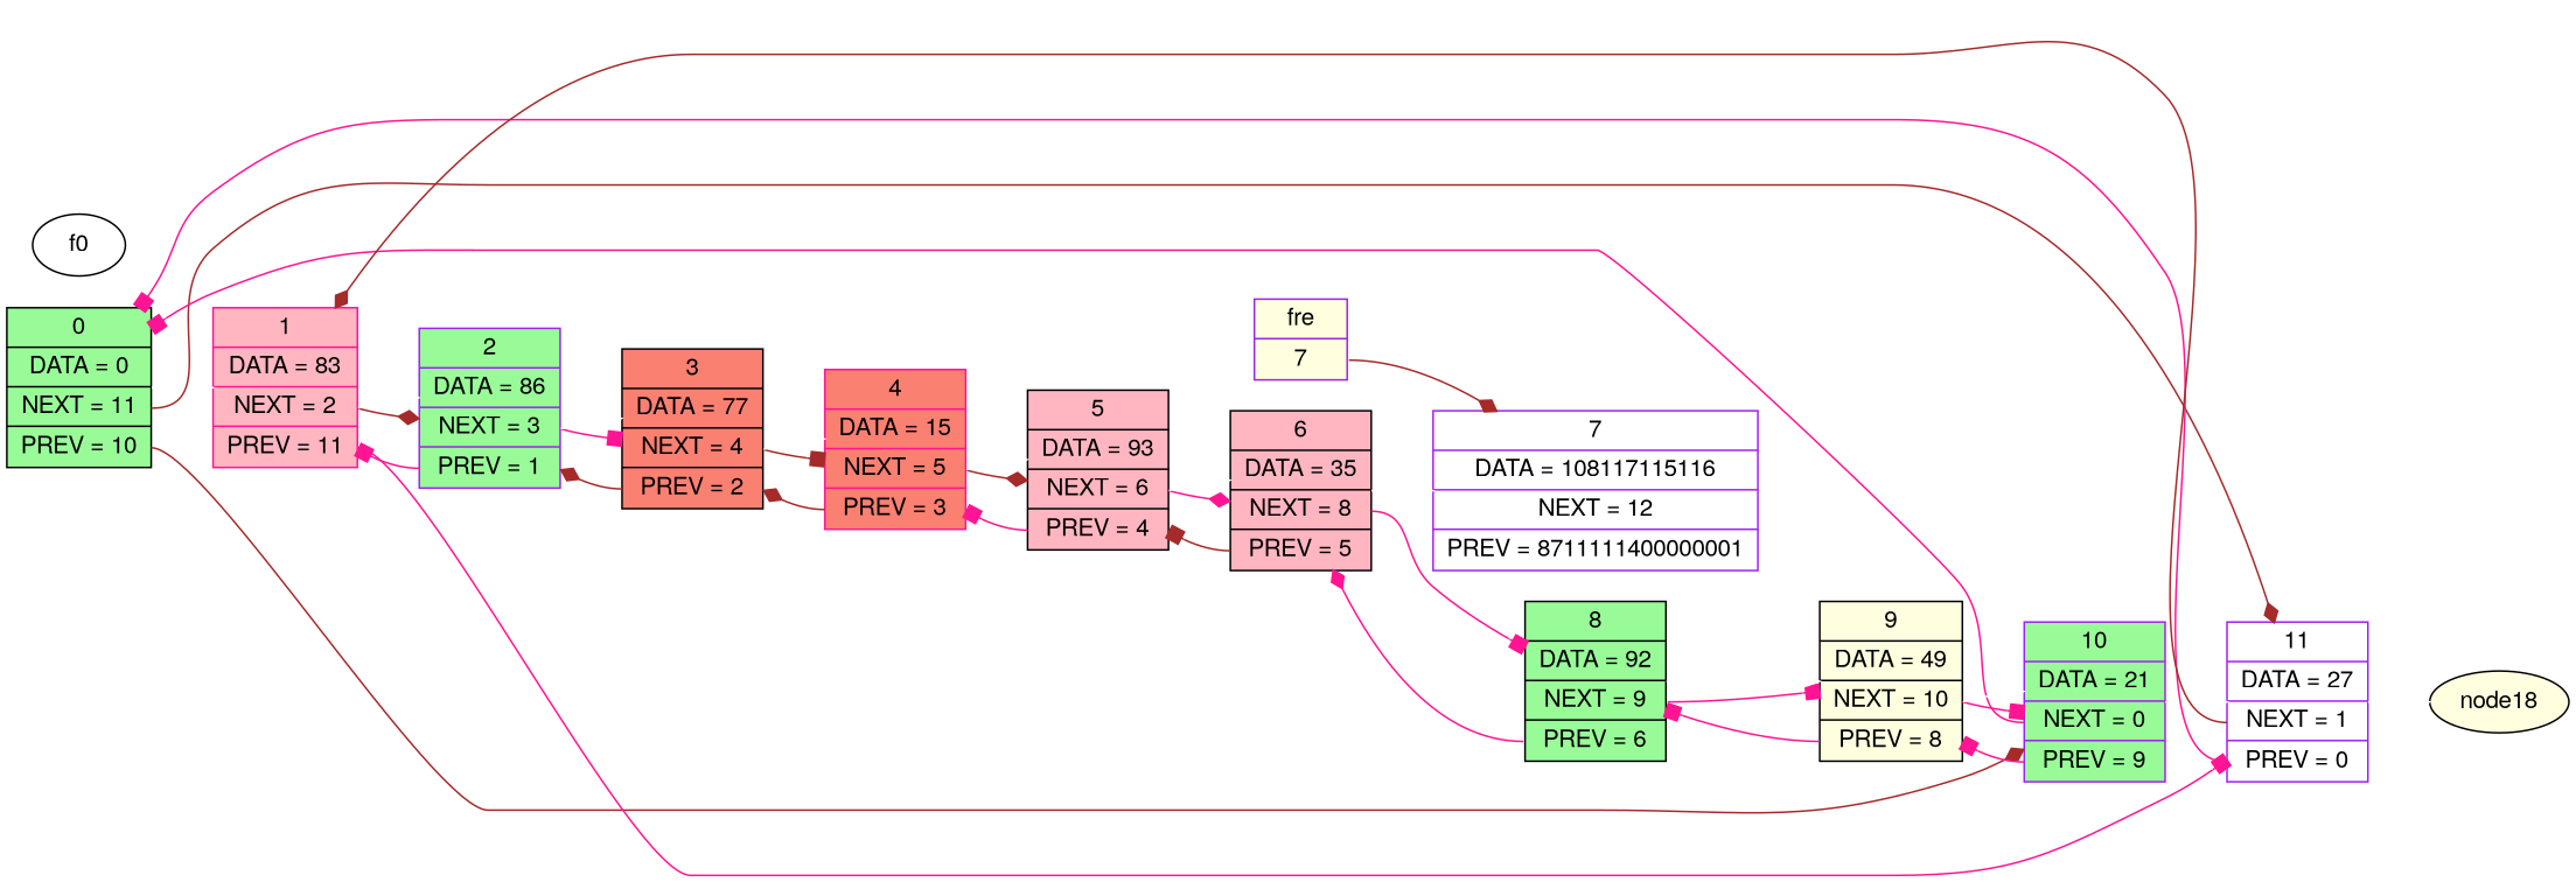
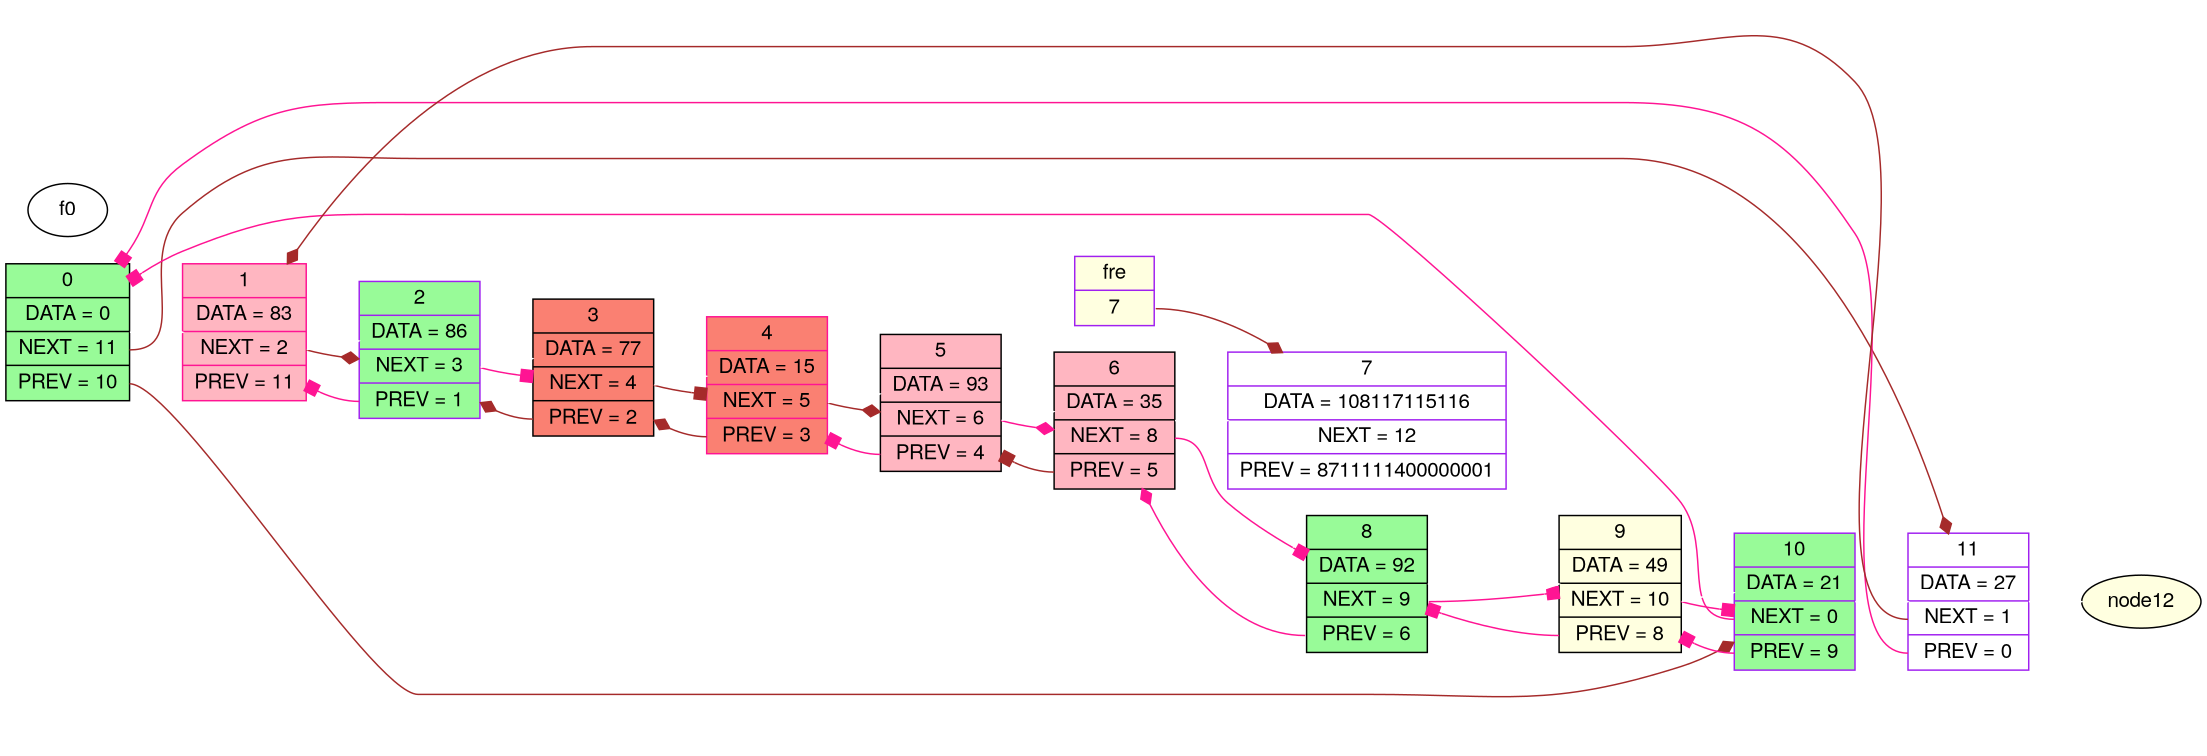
  digraph {
    fontname="Helvetica,Arial,sans-serif"
    rankdir=LR
    node [color=black fillcolor=palegreen fontisze=16 fontname="Helvetica,Arial,sans-serif" shape=record style=filled]
    edge [color=deeppink arrowhead=box]
    n1 [label="<f0> 0 |<f1> DATA = 0|<f2> NEXT = 11|<f3>PREV = 10"]
    n2 [color=deeppink fillcolor=lightpink label="<f0> 1 |<f1> DATA = 83|<f2> NEXT = 2|<f3>PREV = 11"]
    n3 [color=purple label="<f0> 10 |<f1> DATA = 21|<f2> NEXT = 0|<f3>PREV = 9"]
    n4 [color=purple fillcolor=white label="<f0> 11 |<f1> DATA = 27|<f2> NEXT = 1|<f3>PREV = 0"]
    n5 [color=purple label="<f0> 2 |<f1> DATA = 86|<f2> NEXT = 3|<f3>PREV = 1"]
    n6 [fillcolor=lightyellow label="<f0> 9 |<f1> DATA = 49|<f2> NEXT = 10|<f3>PREV = 8"]
-   node12 [fillcolor=lightyellow shape=ellipse label=node18]
+   node12 [fillcolor=lightyellow shape=ellipse]
    n8 [fillcolor=salmon label="<f0> 3 |<f1> DATA = 77|<f2> NEXT = 4|<f3>PREV = 2"]
    n9 [color=deeppink fillcolor=salmon label="<f0> 4 |<f1> DATA = 15|<f2> NEXT = 5|<f3>PREV = 3"]
    n10 [fillcolor=lightpink label="<f0> 5 |<f1> DATA = 93|<f2> NEXT = 6|<f3>PREV = 4"]
    n11 [fillcolor=lightpink label="<f0> 6 |<f1> DATA = 35|<f2> NEXT = 8|<f3>PREV = 5"]
    n12 [color=purple fillcolor=white label="<f0> 7 |<f1> DATA = 108117115116|<f2> NEXT = 12|<f3>PREV = 8711111400000001"]
    n13 [label="<f0> 8 |<f1> DATA = 92|<f2> NEXT = 9|<f3>PREV = 6"]
    n14 [color=purple fillcolor=lightyellow label="<f0> fre|<f1> 7"]
    f0 [fillcolor=white shape=ellipse]
    n1 -> n2 [color=white weight=69 arrowhead=""]
    n1 -> n3 [arrowhead=diamond color=brown tailport=f3]
    n1 -> n4 [arrowhead=diamond color=brown tailport=f2]
-   n2 -> n4 [tailport=f3]
    n2 -> n5 [arrowhead=diamond color=brown tailport=f2]
    n2 -> n5 [color=white weight=69 arrowhead=""]
    n3 -> n1 [tailport=f2]
    n3 -> n4 [color=white weight=69 arrowhead=""]
    n3 -> n6 [tailport=f3]
    n4 -> n1 [tailport=f3]
    n4 -> n2 [arrowhead=diamond color=brown tailport=f2]
    n4 -> node12 [color=white weight=69 arrowhead=""]
    n5 -> n2 [tailport=f3]
    n5 -> n8 [tailport=f2]
    n5 -> n8 [color=white weight=69 arrowhead=""]
    n6 -> n3 [tailport=f2]
    n6 -> n3 [color=white weight=69 arrowhead=""]
    n6 -> n13 [tailport=f3]
    n8 -> n5 [arrowhead=diamond color=brown tailport=f3]
    n8 -> n9 [color=brown tailport=f2]
    n8 -> n9 [color=white weight=69 arrowhead=""]
    n9 -> n8 [arrowhead=diamond color=brown tailport=f3]
    n9 -> n10 [arrowhead=diamond color=brown tailport=f2]
    n9 -> n10 [color=white weight=69 arrowhead=""]
    n10 -> n9 [tailport=f3]
    n10 -> n11 [arrowhead=diamond tailport=f2]
    n10 -> n11 [color=white weight=69 arrowhead=""]
    n11 -> n10 [color=brown tailport=f3]
    n11 -> n12 [color=white weight=69 arrowhead=""]
    n11 -> n13 [tailport=f2]
    n13 -> n6 [tailport=f2]
    n13 -> n6 [color=white weight=69 arrowhead=""]
    n13 -> n11 [arrowhead=diamond tailport=f3]
    n14 -> n12 [arrowhead=diamond color=brown tailport=f1]
  }
